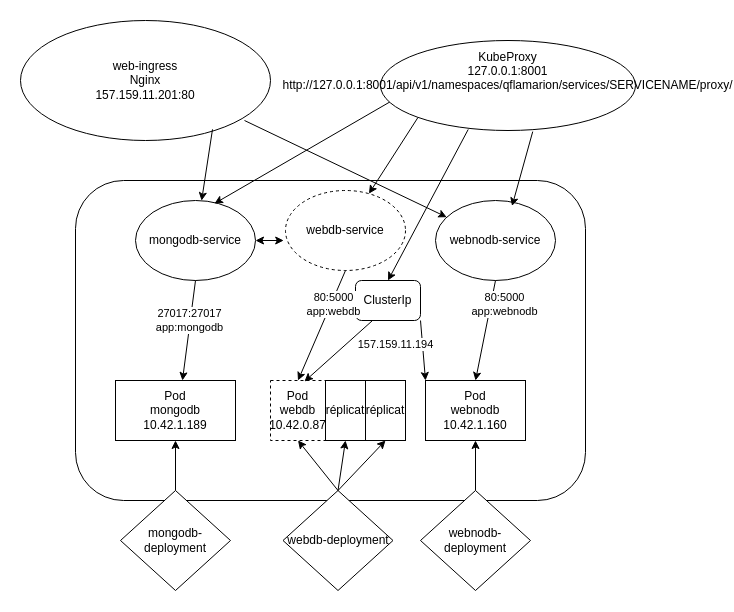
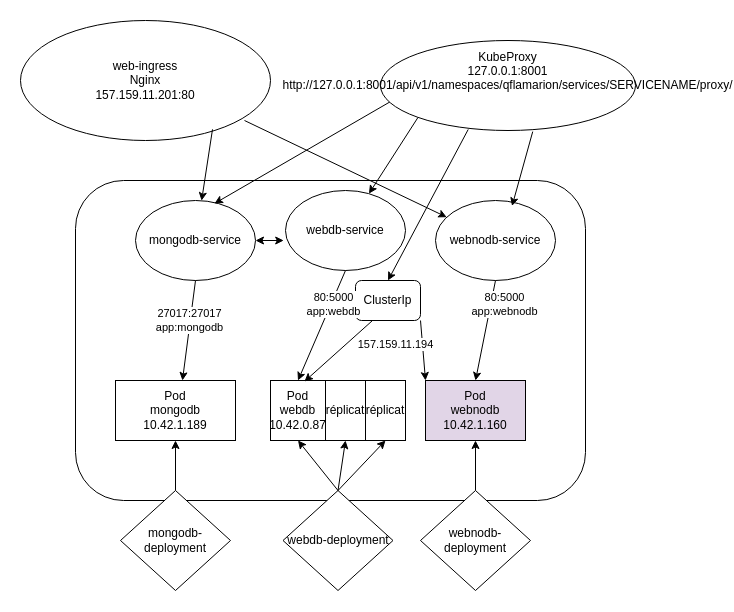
  <mxCell id="0" />
  <mxCell id="1" parent="0" />
  <mxCell id="2" value="" style="rounded=1;whiteSpace=wrap;html=1;" parent="1" vertex="1"><mxGeometry x="75" y="180" width="510" height="320" as="geometry" /></mxCell>
- <mxCell id="3" value="Pod&lt;br&gt;&lt;div&gt;webnodb&lt;/div&gt;&lt;div&gt;10.42.1.160&lt;br&gt;&lt;/div&gt;" style="rounded=0;whiteSpace=wrap;html=1;" parent="1" vertex="1"><mxGeometry x="425" y="380" width="100" height="60" as="geometry" /></mxCell>
+ <mxCell id="3" value="Pod&lt;br&gt;&lt;div&gt;webnodb&lt;/div&gt;&lt;div&gt;10.42.1.160&lt;br&gt;&lt;/div&gt;" style="rounded=0;whiteSpace=wrap;html=1;fillColor=#e1d5e7;" parent="1" vertex="1"><mxGeometry x="425" y="380" width="100" height="60" as="geometry" /></mxCell>
  <mxCell id="4" value="webnodb-service" style="ellipse;whiteSpace=wrap;html=1;" parent="1" vertex="1"><mxGeometry x="435" y="200" width="120" height="80" as="geometry" /></mxCell>
  <mxCell id="5" value="" style="endArrow=classic;html=1;rounded=0;entryX=0.638;entryY=0.069;entryDx=0;entryDy=0;exitX=0.597;exitY=1.012;exitDx=0;exitDy=0;exitPerimeter=0;entryPerimeter=0;" parent="1" edge="1" target="4" source="32"><mxGeometry width="50" height="50" relative="1" as="geometry"><mxPoint x="325" y="60" as="sourcePoint" /><mxPoint x="435" y="200" as="targetPoint" /></mxGeometry></mxCell>
  <mxCell id="6" value="" style="endArrow=classic;html=1;rounded=0;exitX=0.5;exitY=1;exitDx=0;exitDy=0;entryX=0.5;entryY=0;entryDx=0;entryDy=0;" parent="1" source="4" target="3" edge="1"><mxGeometry width="50" height="50" relative="1" as="geometry"><mxPoint x="325" y="370" as="sourcePoint" /><mxPoint x="375" y="320" as="targetPoint" /></mxGeometry></mxCell>
  <mxCell id="7" value="&lt;div&gt;80:5000&lt;/div&gt;&lt;div&gt;app:webnodb&lt;br&gt;&lt;/div&gt;" style="edgeLabel;html=1;align=center;verticalAlign=middle;resizable=0;points=[];" parent="6" vertex="1" connectable="0"><mxGeometry x="-0.61" y="-1" relative="1" as="geometry"><mxPoint x="13" y="4" as="offset" /></mxGeometry></mxCell>
  <mxCell id="8" value="webnodb-deployment" style="rhombus;whiteSpace=wrap;html=1;" parent="1" vertex="1"><mxGeometry x="420" y="490" width="110" height="100" as="geometry" /></mxCell>
  <mxCell id="9" value="" style="endArrow=classic;html=1;rounded=0;exitX=0.5;exitY=0;exitDx=0;exitDy=0;entryX=0.5;entryY=1;entryDx=0;entryDy=0;" parent="1" source="8" target="3" edge="1"><mxGeometry width="50" height="50" relative="1" as="geometry"><mxPoint x="325" y="370" as="sourcePoint" /><mxPoint x="375" y="320" as="targetPoint" /></mxGeometry></mxCell>
  <mxCell id="10" value="ClusterIp" style="whiteSpace=wrap;html=1;rounded=1;" parent="1" vertex="1"><mxGeometry x="355" y="280" width="65" height="40" as="geometry" /></mxCell>
  <mxCell id="11" value="" style="endArrow=classic;html=1;rounded=0;entryX=0;entryY=0;entryDx=0;entryDy=0;exitX=1;exitY=1;exitDx=0;exitDy=0;" parent="1" source="10" target="3" edge="1"><mxGeometry width="50" height="50" relative="1" as="geometry"><mxPoint x="325" y="370" as="sourcePoint" /><mxPoint x="375" y="320" as="targetPoint" /></mxGeometry></mxCell>
  <mxCell id="12" value="&lt;div&gt;157.159.11.194&lt;/div&gt;" style="edgeLabel;html=1;align=center;verticalAlign=middle;resizable=0;points=[];" parent="11" vertex="1" connectable="0"><mxGeometry x="0.052" y="3" relative="1" as="geometry"><mxPoint x="-31" y="-8" as="offset" /></mxGeometry></mxCell>
- <mxCell id="13" value="Pod&lt;br&gt;&lt;div&gt;webdb&lt;/div&gt;&lt;div&gt;10.42.0.87&lt;/div&gt;" style="rounded=0;whiteSpace=wrap;html=1;dashed=1;" parent="1" vertex="1"><mxGeometry x="270" y="380" width="55" height="60" as="geometry" /></mxCell>
+ <mxCell id="13" value="Pod&lt;br&gt;&lt;div&gt;webdb&lt;/div&gt;&lt;div&gt;10.42.0.87&lt;/div&gt;" style="rounded=0;whiteSpace=wrap;html=1;" parent="1" vertex="1"><mxGeometry x="270" y="380" width="55" height="60" as="geometry" /></mxCell>
  <mxCell id="14" value="Pod&lt;br&gt;&lt;div&gt;mongodb&lt;/div&gt;&lt;div&gt;10.42.1.189&lt;br&gt;&lt;/div&gt;" style="rounded=0;whiteSpace=wrap;html=1;" parent="1" vertex="1"><mxGeometry x="115" y="380" width="120" height="60" as="geometry" /></mxCell>
  <mxCell id="15" value="webdb-deployment" style="rhombus;whiteSpace=wrap;html=1;" parent="1" vertex="1"><mxGeometry x="282.5" y="490" width="110" height="100" as="geometry" /></mxCell>
  <mxCell id="16" value="mongodb-deployment" style="rhombus;whiteSpace=wrap;html=1;" parent="1" vertex="1"><mxGeometry x="120" y="490" width="110" height="100" as="geometry" /></mxCell>
  <mxCell id="17" value="" style="endArrow=classic;html=1;rounded=0;exitX=0.5;exitY=0;exitDx=0;exitDy=0;entryX=0.5;entryY=1;entryDx=0;entryDy=0;" parent="1" source="15" target="13" edge="1"><mxGeometry width="50" height="50" relative="1" as="geometry"><mxPoint x="474" y="451" as="sourcePoint" /><mxPoint x="474" y="421" as="targetPoint" /></mxGeometry></mxCell>
  <mxCell id="18" value="" style="endArrow=classic;html=1;rounded=0;exitX=0.5;exitY=0;exitDx=0;exitDy=0;entryX=0.5;entryY=1;entryDx=0;entryDy=0;" parent="1" source="16" target="14" edge="1"><mxGeometry width="50" height="50" relative="1" as="geometry"><mxPoint x="340" y="460" as="sourcePoint" /><mxPoint x="340" y="430" as="targetPoint" /></mxGeometry></mxCell>
- <mxCell id="19" value="webdb-service" style="ellipse;whiteSpace=wrap;html=1;dashed=1;" parent="1" vertex="1"><mxGeometry x="285" y="190" width="120" height="80" as="geometry" /></mxCell>
+ <mxCell id="19" value="webdb-service" style="ellipse;whiteSpace=wrap;html=1;" parent="1" vertex="1"><mxGeometry x="285" y="190" width="120" height="80" as="geometry" /></mxCell>
  <mxCell id="20" value="mongodb-service" style="ellipse;whiteSpace=wrap;html=1;" parent="1" vertex="1"><mxGeometry x="135" y="200" width="120" height="80" as="geometry" /></mxCell>
  <mxCell id="21" value="" style="endArrow=classic;html=1;rounded=0;entryX=0.558;entryY=0;entryDx=0;entryDy=0;exitX=0.5;exitY=1;exitDx=0;exitDy=0;entryPerimeter=0;" parent="1" source="20" target="14" edge="1"><mxGeometry width="50" height="50" relative="1" as="geometry"><mxPoint x="465" y="280" as="sourcePoint" /><mxPoint x="495" y="370" as="targetPoint" /></mxGeometry></mxCell>
  <mxCell id="22" value="27017:27017&lt;br&gt;app:mongodb" style="edgeLabel;html=1;align=center;verticalAlign=middle;resizable=0;points=[];" parent="21" vertex="1" connectable="0"><mxGeometry x="-0.197" y="-1" relative="1" as="geometry"><mxPoint as="offset" /></mxGeometry></mxCell>
  <mxCell id="23" value="" style="endArrow=classic;html=1;rounded=0;entryX=0.5;entryY=0;entryDx=0;entryDy=0;exitX=0.5;exitY=1;exitDx=0;exitDy=0;" parent="1" source="19" target="13" edge="1"><mxGeometry width="50" height="50" relative="1" as="geometry"><mxPoint x="190" y="280" as="sourcePoint" /><mxPoint x="192" y="370" as="targetPoint" /></mxGeometry></mxCell>
  <mxCell id="24" value="&lt;div&gt;80:5000&lt;/div&gt;&lt;div&gt;app:webdb&lt;br&gt;&lt;/div&gt;" style="edgeLabel;html=1;align=center;verticalAlign=middle;resizable=0;points=[];" parent="23" vertex="1" connectable="0"><mxGeometry x="-0.394" y="2" relative="1" as="geometry"><mxPoint as="offset" /></mxGeometry></mxCell>
  <mxCell id="25" value="" style="endArrow=classic;html=1;rounded=0;entryX=0.617;entryY=0.017;entryDx=0;entryDy=0;exitX=0.262;exitY=1;exitDx=0;exitDy=0;entryPerimeter=0;exitPerimeter=0;" parent="1" source="10" target="13" edge="1"><mxGeometry width="50" height="50" relative="1" as="geometry"><mxPoint x="367" y="318" as="sourcePoint" /><mxPoint x="382" y="364" as="targetPoint" /></mxGeometry></mxCell>
  <mxCell id="26" value="" style="endArrow=classic;html=1;rounded=0;entryX=0.658;entryY=0.038;entryDx=0;entryDy=0;entryPerimeter=0;exitX=0.039;exitY=0.679;exitDx=0;exitDy=0;exitPerimeter=0;" parent="1" target="20" edge="1" source="32"><mxGeometry width="50" height="50" relative="1" as="geometry"><mxPoint x="325" y="70" as="sourcePoint" /><mxPoint x="192" y="370" as="targetPoint" /></mxGeometry></mxCell>
  <mxCell id="27" value="" style="endArrow=classic;html=1;rounded=0;exitX=0;exitY=1;exitDx=0;exitDy=0;" parent="1" target="19" edge="1" source="32"><mxGeometry width="50" height="50" relative="1" as="geometry"><mxPoint x="325" y="80" as="sourcePoint" /><mxPoint x="224" y="213" as="targetPoint" /></mxGeometry></mxCell>
  <mxCell id="28" value="réplicat" style="rounded=0;whiteSpace=wrap;html=1;" parent="1" vertex="1"><mxGeometry x="325" y="380" width="40" height="60" as="geometry" /></mxCell>
  <mxCell id="29" value="réplicat" style="rounded=0;whiteSpace=wrap;html=1;" parent="1" vertex="1"><mxGeometry x="365" y="380" width="40" height="60" as="geometry" /></mxCell>
  <mxCell id="30" value="" style="endArrow=classic;html=1;rounded=0;exitX=0.5;exitY=0;exitDx=0;exitDy=0;entryX=0.5;entryY=1;entryDx=0;entryDy=0;" parent="1" source="15" target="28" edge="1"><mxGeometry width="50" height="50" relative="1" as="geometry"><mxPoint x="340" y="460" as="sourcePoint" /><mxPoint x="308" y="430" as="targetPoint" /></mxGeometry></mxCell>
  <mxCell id="31" value="" style="endArrow=classic;html=1;rounded=0;exitX=0.5;exitY=0;exitDx=0;exitDy=0;entryX=0.5;entryY=1;entryDx=0;entryDy=0;" parent="1" source="15" target="29" edge="1"><mxGeometry width="50" height="50" relative="1" as="geometry"><mxPoint x="340" y="460" as="sourcePoint" /><mxPoint x="355" y="430" as="targetPoint" /></mxGeometry></mxCell>
  <mxCell id="32" value="&lt;div&gt;KubeProxy&lt;/div&gt;&lt;div&gt;&lt;div&gt;127.0.0.1:8001&lt;/div&gt;&lt;div&gt;http://127.0.0.1:8001/api/v1/namespaces/qflamarion/services/SERVICENAME/proxy/&lt;/div&gt;&lt;div&gt;&lt;br&gt;&lt;br&gt;&lt;/div&gt;&lt;/div&gt;" style="ellipse;whiteSpace=wrap;html=1;" vertex="1" parent="1"><mxGeometry x="380" y="40" width="255" height="90" as="geometry" /></mxCell>
  <mxCell id="33" value="" style="endArrow=classic;html=1;rounded=0;entryX=0.5;entryY=0;entryDx=0;entryDy=0;exitX=0.344;exitY=0.988;exitDx=0;exitDy=0;exitPerimeter=0;" edge="1" parent="1" source="32" target="10"><mxGeometry width="50" height="50" relative="1" as="geometry"><mxPoint x="415" y="132" as="sourcePoint" /><mxPoint x="415" y="110" as="targetPoint" /></mxGeometry></mxCell>
  <mxCell id="34" value="&lt;div&gt;web-ingress&lt;/div&gt;&lt;div&gt;Nginx&lt;/div&gt;&lt;div&gt;157.159.11.201:80&lt;br&gt;&lt;/div&gt;" style="ellipse;whiteSpace=wrap;html=1;" vertex="1" parent="1"><mxGeometry x="20" y="20" width="250" height="120" as="geometry" /></mxCell>
  <mxCell id="35" value="" style="endArrow=classic;html=1;rounded=0;" edge="1" parent="1" target="4"><mxGeometry width="50" height="50" relative="1" as="geometry"><mxPoint x="244" y="120" as="sourcePoint" /><mxPoint x="425" y="200" as="targetPoint" /></mxGeometry></mxCell>
  <mxCell id="36" value="" style="endArrow=classic;html=1;rounded=0;exitX=0.768;exitY=0.907;exitDx=0;exitDy=0;exitPerimeter=0;" edge="1" parent="1" source="34" target="20"><mxGeometry width="50" height="50" relative="1" as="geometry"><mxPoint x="254" y="132" as="sourcePoint" /><mxPoint x="435" y="210" as="targetPoint" /></mxGeometry></mxCell>
  <mxCell id="37" value="" style="endArrow=classic;startArrow=classic;html=1;rounded=0;exitX=1;exitY=0.5;exitDx=0;exitDy=0;entryX=-0.015;entryY=0.625;entryDx=0;entryDy=0;entryPerimeter=0;" edge="1" parent="1" source="20" target="19"><mxGeometry width="50" height="50" relative="1" as="geometry"><mxPoint x="295" y="240" as="sourcePoint" /><mxPoint x="345" y="190" as="targetPoint" /></mxGeometry></mxCell>
